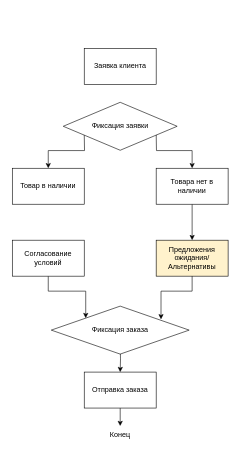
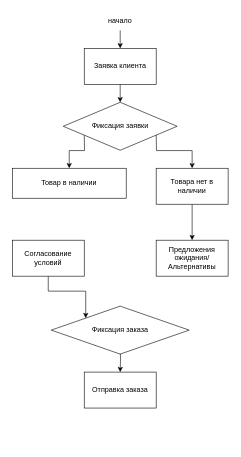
  <mxCell id="0" />
  <mxCell id="1" parent="0" />
+ <mxCell id="2" style="edgeStyle=orthogonalEdgeStyle;rounded=0;orthogonalLoop=1;jettySize=auto;html=1;exitX=0.5;exitY=1;exitDx=0;exitDy=0;entryX=0.5;entryY=0;entryDx=0;entryDy=0;" edge="1" parent="1" source="3" target="5"><mxGeometry relative="1" as="geometry" /></mxCell>
+ <mxCell id="3" value="начало" style="text;html=1;align=center;verticalAlign=middle;whiteSpace=wrap;rounded=0;" vertex="1" parent="1"><mxGeometry x="155" y="20" width="90" height="30" as="geometry" /></mxCell>
+ <mxCell id="4" style="edgeStyle=orthogonalEdgeStyle;rounded=0;orthogonalLoop=1;jettySize=auto;html=1;exitX=0.5;exitY=1;exitDx=0;exitDy=0;entryX=0.5;entryY=0;entryDx=0;entryDy=0;" edge="1" parent="1" source="5" target="18"><mxGeometry relative="1" as="geometry" /></mxCell>
  <mxCell id="5" value="Заявка клиента" style="rounded=0;whiteSpace=wrap;html=1;" vertex="1" parent="1"><mxGeometry x="140" y="80" width="120" height="60" as="geometry" /></mxCell>
  <mxCell id="6" style="edgeStyle=orthogonalEdgeStyle;rounded=0;orthogonalLoop=1;jettySize=auto;html=1;exitX=0;exitY=0.5;exitDx=0;exitDy=0;entryX=0.5;entryY=0;entryDx=0;entryDy=0;" edge="1" parent="1" target="8"><mxGeometry relative="1" as="geometry"><mxPoint x="140" y="220" as="sourcePoint" /></mxGeometry></mxCell>
  <mxCell id="7" style="edgeStyle=orthogonalEdgeStyle;rounded=0;orthogonalLoop=1;jettySize=auto;html=1;exitX=1;exitY=0.5;exitDx=0;exitDy=0;entryX=0.5;entryY=0;entryDx=0;entryDy=0;" edge="1" parent="1" target="10"><mxGeometry relative="1" as="geometry"><mxPoint x="260" y="220" as="sourcePoint" /></mxGeometry></mxCell>
- <mxCell id="8" value="Товар в наличии" style="rounded=0;whiteSpace=wrap;html=1;" vertex="1" parent="1"><mxGeometry x="20" y="280" width="120" height="60" as="geometry" /></mxCell>
+ <mxCell id="8" value="Товар в наличии" style="rounded=0;whiteSpace=wrap;html=1;" vertex="1" parent="1"><mxGeometry x="20" y="280" width="190" height="50" as="geometry" /></mxCell>
  <mxCell id="9" style="edgeStyle=orthogonalEdgeStyle;rounded=0;orthogonalLoop=1;jettySize=auto;html=1;exitX=0.5;exitY=1;exitDx=0;exitDy=0;entryX=0.5;entryY=0;entryDx=0;entryDy=0;" edge="1" parent="1" source="10" target="13"><mxGeometry relative="1" as="geometry" /></mxCell>
  <mxCell id="10" value="Товара нет в наличии" style="rounded=0;whiteSpace=wrap;html=1;" vertex="1" parent="1"><mxGeometry x="260" y="280" width="120" height="60" as="geometry" /></mxCell>
  <mxCell id="11" style="edgeStyle=orthogonalEdgeStyle;rounded=0;orthogonalLoop=1;jettySize=auto;html=1;exitX=0.5;exitY=1;exitDx=0;exitDy=0;entryX=0;entryY=0;entryDx=0;entryDy=0;" edge="1" parent="1" source="12" target="19"><mxGeometry relative="1" as="geometry" /></mxCell>
  <mxCell id="12" value="Согласование условий" style="rounded=0;whiteSpace=wrap;html=1;" vertex="1" parent="1"><mxGeometry x="20" y="400" width="120" height="60" as="geometry" /></mxCell>
- <mxCell id="13" value="Предложения ожидания/ Альтернативы" style="rounded=0;whiteSpace=wrap;html=1;fillColor=#fff2cc;" vertex="1" parent="1"><mxGeometry x="260" y="400" width="120" height="60" as="geometry" /></mxCell>
+ <mxCell id="13" value="Предложения ожидания/ Альтернативы" style="rounded=0;whiteSpace=wrap;html=1;" vertex="1" parent="1"><mxGeometry x="260" y="400" width="120" height="60" as="geometry" /></mxCell>
  <mxCell id="14" style="edgeStyle=orthogonalEdgeStyle;rounded=0;orthogonalLoop=1;jettySize=auto;html=1;exitX=0.5;exitY=1;exitDx=0;exitDy=0;entryX=0.5;entryY=0;entryDx=0;entryDy=0;" edge="1" parent="1" target="16"><mxGeometry relative="1" as="geometry"><mxPoint x="200" y="575" as="sourcePoint" /></mxGeometry></mxCell>
- <mxCell id="15" style="edgeStyle=orthogonalEdgeStyle;rounded=0;orthogonalLoop=1;jettySize=auto;html=1;exitX=0.5;exitY=1;exitDx=0;exitDy=0;entryX=0.5;entryY=0;entryDx=0;entryDy=0;" edge="1" parent="1" source="16" target="17"><mxGeometry relative="1" as="geometry" /></mxCell>
  <mxCell id="16" value="Отправка заказа" style="rounded=0;whiteSpace=wrap;html=1;" vertex="1" parent="1"><mxGeometry x="140" y="620" width="120" height="60" as="geometry" /></mxCell>
- <mxCell id="17" value="Конец" style="text;html=1;align=center;verticalAlign=middle;whiteSpace=wrap;rounded=0;" vertex="1" parent="1"><mxGeometry x="170" y="710" width="60" height="30" as="geometry" /></mxCell>
  <mxCell id="18" value="Фиксация заявки" style="rhombus;whiteSpace=wrap;html=1;" vertex="1" parent="1"><mxGeometry x="105" y="170" width="190" height="80" as="geometry" /></mxCell>
  <mxCell id="19" value="Фиксация заказа" style="rhombus;whiteSpace=wrap;html=1;" vertex="1" parent="1"><mxGeometry x="85" y="510" width="230" height="80" as="geometry" /></mxCell>
- <mxCell id="20" style="edgeStyle=orthogonalEdgeStyle;rounded=0;orthogonalLoop=1;jettySize=auto;html=1;exitX=0.5;exitY=1;exitDx=0;exitDy=0;entryX=0.796;entryY=0.275;entryDx=0;entryDy=0;entryPerimeter=0;" edge="1" parent="1" source="13" target="19"><mxGeometry relative="1" as="geometry" /></mxCell>
